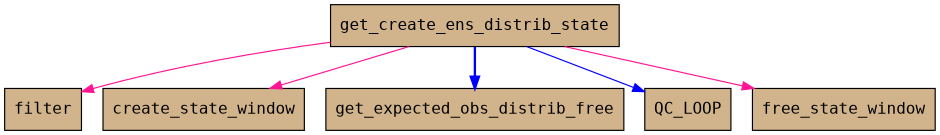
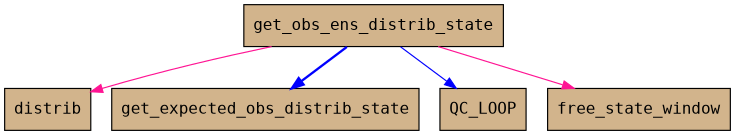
  digraph {
    fontname="DejaVu Sans Mono"
    node [fillcolor=tan fontname="DejaVu Sans Mono" shape=box style=filled]
    edge [color=deeppink fontname="DejaVu Sans Mono" style=solid]
-   get_obs_ens_distrib_state [label=get_create_ens_distrib_state]
-   filter
-   create_state_window
-   get_expected_obs_distrib_state [label=get_expected_obs_distrib_free]
+   get_obs_ens_distrib_state
+   filter [label=distrib]
+   get_expected_obs_distrib_state
    QC_LOOP
    free_state_window
    get_obs_ens_distrib_state -> filter
-   get_obs_ens_distrib_state -> create_state_window
    get_obs_ens_distrib_state -> get_expected_obs_distrib_state [color=blue style=bold]
    get_obs_ens_distrib_state -> QC_LOOP [color=blue]
    get_obs_ens_distrib_state -> free_state_window
  }
